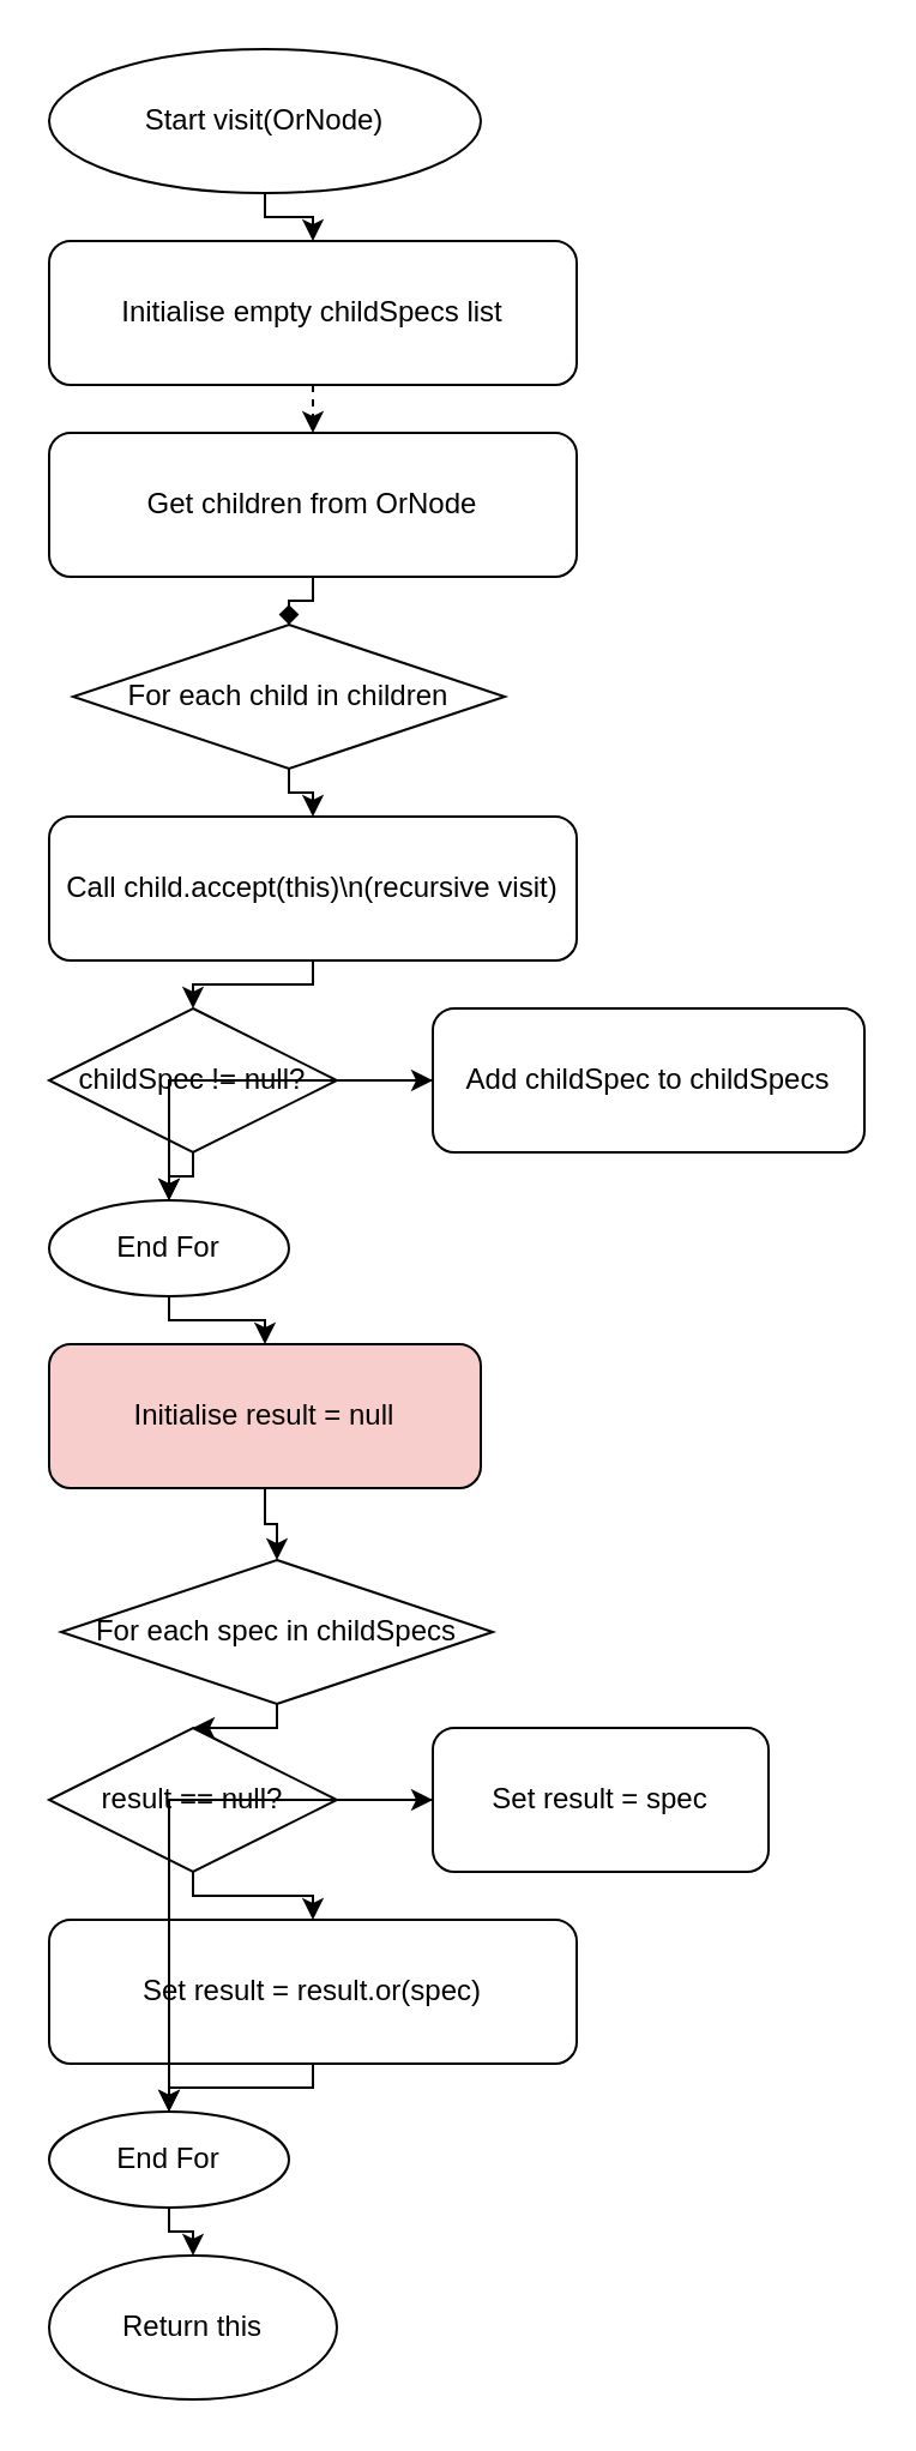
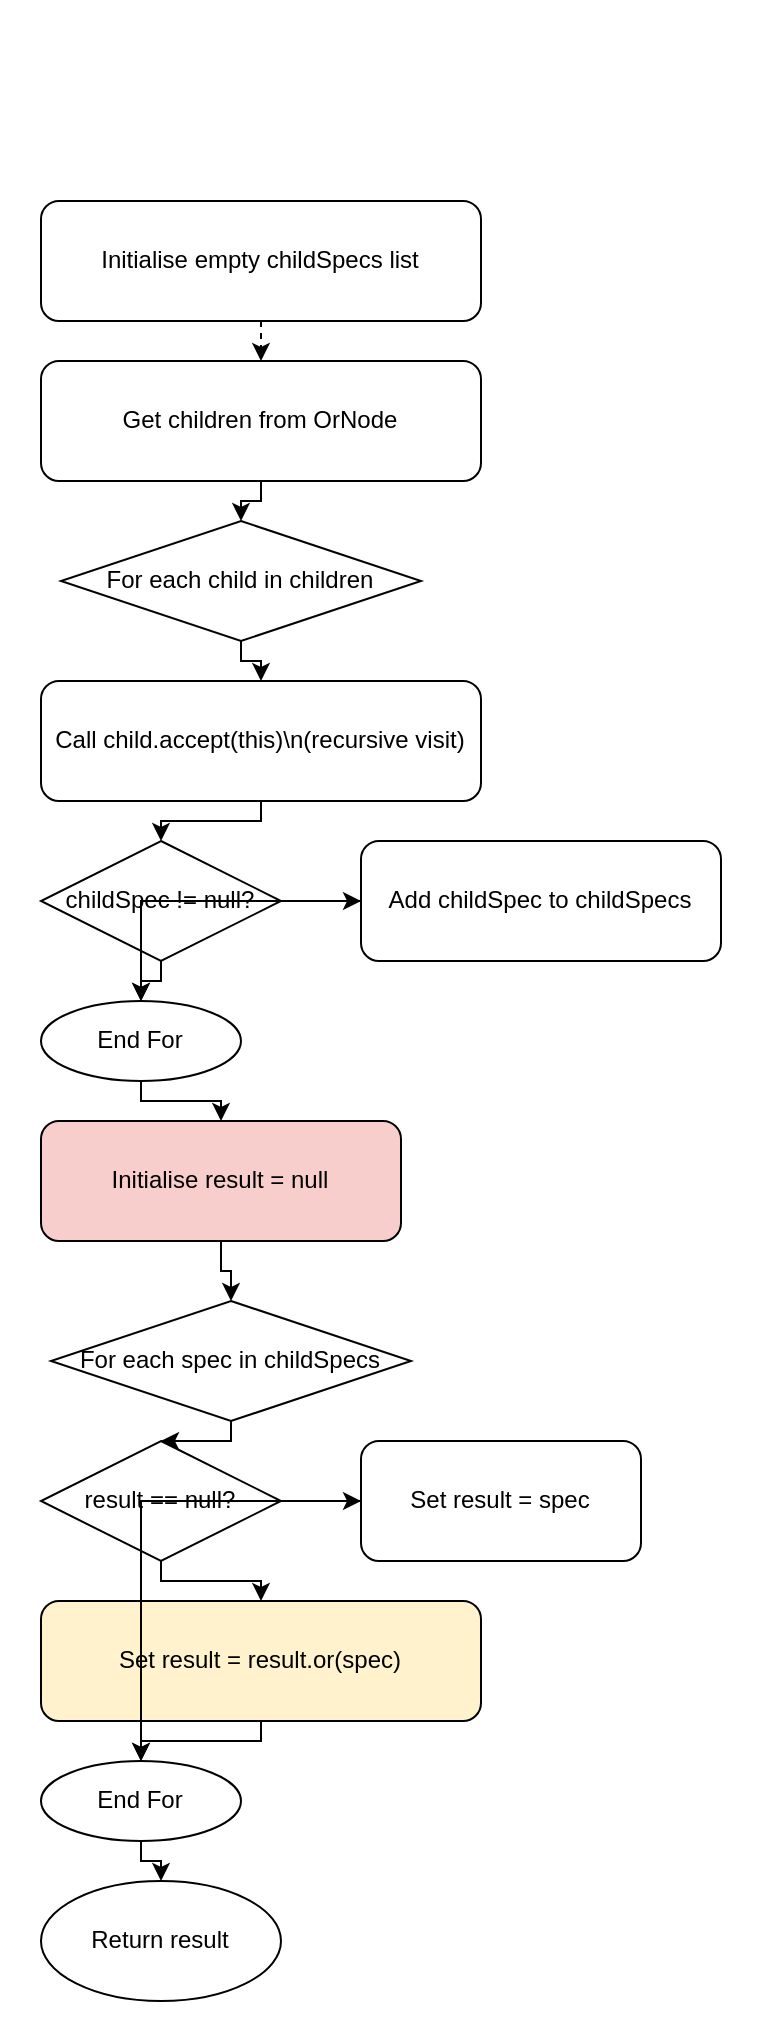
  <mxCell id="0" />
  <mxCell id="1" parent="0" />
- <mxCell id="2" value="Start visit(OrNode)" style="ellipse;whiteSpace=wrap;html=1;" vertex="1" parent="1"><mxGeometry x="20" y="20" width="180" height="60" as="geometry" /></mxCell>
  <mxCell id="3" value="Initialise empty childSpecs list" style="rounded=1;whiteSpace=wrap;html=1;" vertex="1" parent="1"><mxGeometry x="20" y="100" width="220" height="60" as="geometry" /></mxCell>
  <mxCell id="4" value="Get children from OrNode" style="rounded=1;whiteSpace=wrap;html=1;" vertex="1" parent="1"><mxGeometry x="20" y="180" width="220" height="60" as="geometry" /></mxCell>
  <mxCell id="5" value="For each child in children" style="rhombus;whiteSpace=wrap;html=1;" vertex="1" parent="1"><mxGeometry x="30" y="260" width="180" height="60" as="geometry" /></mxCell>
  <mxCell id="6" value="Call child.accept(this)\n(recursive visit)" style="rounded=1;whiteSpace=wrap;html=1;" vertex="1" parent="1"><mxGeometry x="20" y="340" width="220" height="60" as="geometry" /></mxCell>
  <mxCell id="7" value="childSpec != null?" style="rhombus;whiteSpace=wrap;html=1;" vertex="1" parent="1"><mxGeometry x="20" y="420" width="120" height="60" as="geometry" /></mxCell>
  <mxCell id="8" value="Add childSpec to childSpecs" style="rounded=1;whiteSpace=wrap;html=1;" vertex="1" parent="1"><mxGeometry x="180" y="420" width="180" height="60" as="geometry" /></mxCell>
  <mxCell id="9" value="End For" style="ellipse;whiteSpace=wrap;html=1;" vertex="1" parent="1"><mxGeometry x="20" y="500" width="100" height="40" as="geometry" /></mxCell>
  <mxCell id="10" value="Initialise result = null" style="rounded=1;whiteSpace=wrap;html=1;fillColor=#f8cecc;" vertex="1" parent="1"><mxGeometry x="20" y="560" width="180" height="60" as="geometry" /></mxCell>
  <mxCell id="11" value="For each spec in childSpecs" style="rhombus;whiteSpace=wrap;html=1;" vertex="1" parent="1"><mxGeometry x="25" y="650" width="180" height="60" as="geometry" /></mxCell>
  <mxCell id="12" value="result == null?" style="rhombus;whiteSpace=wrap;html=1;" vertex="1" parent="1"><mxGeometry x="20" y="720" width="120" height="60" as="geometry" /></mxCell>
  <mxCell id="13" value="Set result = spec" style="rounded=1;whiteSpace=wrap;html=1;" vertex="1" parent="1"><mxGeometry x="180" y="720" width="140" height="60" as="geometry" /></mxCell>
- <mxCell id="14" value="Set result = result.or(spec)" style="rounded=1;whiteSpace=wrap;html=1;" vertex="1" parent="1"><mxGeometry x="20" y="800" width="220" height="60" as="geometry" /></mxCell>
+ <mxCell id="14" value="Set result = result.or(spec)" style="rounded=1;whiteSpace=wrap;html=1;fillColor=#fff2cc;" vertex="1" parent="1"><mxGeometry x="20" y="800" width="220" height="60" as="geometry" /></mxCell>
  <mxCell id="15" value="End For" style="ellipse;whiteSpace=wrap;html=1;" vertex="1" parent="1"><mxGeometry x="20" y="880" width="100" height="40" as="geometry" /></mxCell>
- <mxCell id="16" value="Return this" style="ellipse;whiteSpace=wrap;html=1;" vertex="1" parent="1"><mxGeometry x="20" y="940" width="120" height="60" as="geometry" /></mxCell>
- <mxCell id="17" style="edgeStyle=orthogonalEdgeStyle;rounded=0;" edge="1" parent="1" source="2" target="3"><mxGeometry relative="1" as="geometry" /></mxCell>
+ <mxCell id="16" value="Return result" style="ellipse;whiteSpace=wrap;html=1;" vertex="1" parent="1"><mxGeometry x="20" y="940" width="120" height="60" as="geometry" /></mxCell>
  <mxCell id="18" style="edgeStyle=orthogonalEdgeStyle;rounded=0;dashed=1;" edge="1" parent="1" source="3" target="4"><mxGeometry relative="1" as="geometry" /></mxCell>
- <mxCell id="19" style="edgeStyle=orthogonalEdgeStyle;rounded=0;endArrow=diamond;" edge="1" parent="1" source="4" target="5"><mxGeometry relative="1" as="geometry" /></mxCell>
+ <mxCell id="19" style="edgeStyle=orthogonalEdgeStyle;rounded=0;" edge="1" parent="1" source="4" target="5"><mxGeometry relative="1" as="geometry" /></mxCell>
  <mxCell id="20" style="edgeStyle=orthogonalEdgeStyle;rounded=0;" edge="1" parent="1" source="5" target="6"><mxGeometry relative="1" as="geometry" /></mxCell>
  <mxCell id="21" style="edgeStyle=orthogonalEdgeStyle;rounded=0;" edge="1" parent="1" source="6" target="7"><mxGeometry relative="1" as="geometry" /></mxCell>
  <mxCell id="22" style="edgeStyle=orthogonalEdgeStyle;rounded=0;" edge="1" parent="1" source="7" target="8"><mxGeometry relative="1" as="geometry" /></mxCell>
  <mxCell id="23" style="edgeStyle=orthogonalEdgeStyle;rounded=0;" edge="1" parent="1" source="7" target="9"><mxGeometry relative="1" as="geometry" /></mxCell>
  <mxCell id="24" style="edgeStyle=orthogonalEdgeStyle;rounded=0;" edge="1" parent="1" source="8" target="9"><mxGeometry relative="1" as="geometry" /></mxCell>
  <mxCell id="25" style="edgeStyle=orthogonalEdgeStyle;rounded=0;" edge="1" parent="1" source="9" target="10"><mxGeometry relative="1" as="geometry" /></mxCell>
  <mxCell id="26" style="edgeStyle=orthogonalEdgeStyle;rounded=0;" edge="1" parent="1" source="10" target="11"><mxGeometry relative="1" as="geometry" /></mxCell>
  <mxCell id="27" style="edgeStyle=orthogonalEdgeStyle;rounded=0;" edge="1" parent="1" source="11" target="12"><mxGeometry relative="1" as="geometry" /></mxCell>
  <mxCell id="28" style="edgeStyle=orthogonalEdgeStyle;rounded=0;" edge="1" parent="1" source="12" target="13"><mxGeometry relative="1" as="geometry" /></mxCell>
  <mxCell id="29" style="edgeStyle=orthogonalEdgeStyle;rounded=0;" edge="1" parent="1" source="12" target="14"><mxGeometry relative="1" as="geometry" /></mxCell>
  <mxCell id="30" style="edgeStyle=orthogonalEdgeStyle;rounded=0;" edge="1" parent="1" source="13" target="15"><mxGeometry relative="1" as="geometry" /></mxCell>
  <mxCell id="31" style="edgeStyle=orthogonalEdgeStyle;rounded=0;" edge="1" parent="1" source="14" target="15"><mxGeometry relative="1" as="geometry" /></mxCell>
  <mxCell id="32" style="edgeStyle=orthogonalEdgeStyle;rounded=0;" edge="1" parent="1" source="15" target="16"><mxGeometry relative="1" as="geometry" /></mxCell>
